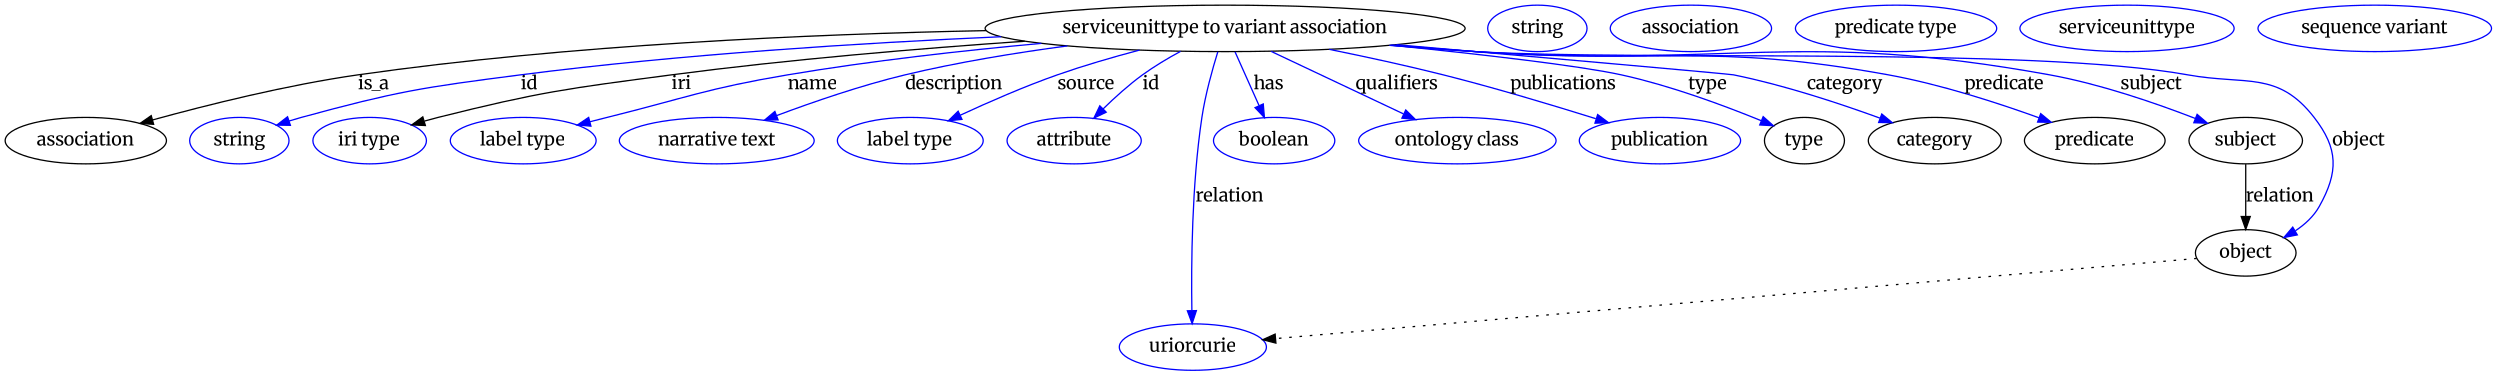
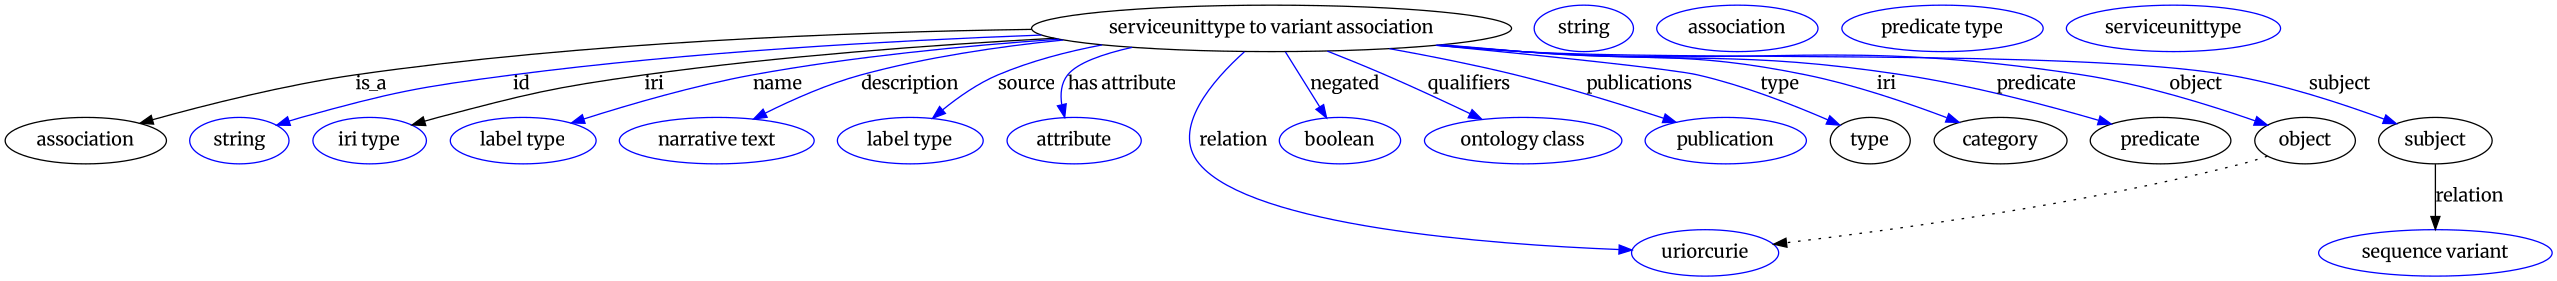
  digraph {
    fontname=Merriweather
    node [fontname=Merriweather color=blue]
    edge [fontname=Merriweather color=blue style=solid]
    n1 [height=0.5 label="serviceunittype to variant association" width=5.1634 color=""]
    association [height=0.5 width=1.7332 color=""]
    n3 [height=0.5 label=string width=1.0652]
    n4 [height=0.5 label="iri type" width=1.2277]
    n5 [height=0.5 label="label type" width=1.5707]
    n6 [height=0.5 label="narrative text" width=2.0943]
    n7 [height=0.5 label="label type" width=1.5707]
    n8 [height=0.5 label=attribute width=1.4443]
    n9 [height=0.5 label=uriorcurie width=1.5887]
    n10 [height=0.5 label=boolean width=1.2999]
    n11 [height=0.5 label="ontology class" width=2.1304]
    n12 [height=0.5 label=publication width=1.7332]
    type [height=0.5 width=0.86659 color=""]
    category [height=0.5 width=1.4263 color=""]
    predicate [height=0.5 width=1.5165 color=""]
    subject [height=0.5 width=1.2277 color=""]
    object [height=0.5 width=1.0832 color=""]
    n18 [height=0.5 label=string width=1.0652]
    n19 [height=0.5 label=association width=1.7332]
    n20 [height=0.5 label="predicate type" width=2.1665]
    n21 [height=0.5 label=serviceunittype width=2.3109]
    n22 [height=0.5 label="sequence variant" width=2.5095]
    n1 -> association [label=is_a color="" style=""]
    n1 -> n3 [label=id]
    n1 -> n4 [color=black label=iri]
    n1 -> n5 [label=name]
    n1 -> n6 [label=description]
    n1 -> n7 [label=source]
-   n1 -> n8 [label=id]
+   n1 -> n8 [label="has attribute"]
    n1 -> n9 [label=relation]
-   n1 -> n10 [label=has]
+   n1 -> n10 [label=negated]
    n1 -> n11 [label=qualifiers]
    n1 -> n12 [label=publications]
    n1 -> type [label=type]
-   n1 -> category [label=category]
+   n1 -> category [label=iri]
    n1 -> predicate [label=predicate]
    n1 -> subject [label=subject]
    n1 -> object [label=object]
-   subject -> object [label=relation color="" style=""]
+   subject -> n22 [label=relation color="" style=""]
    object -> n9 [style=dotted color=""]
  }
